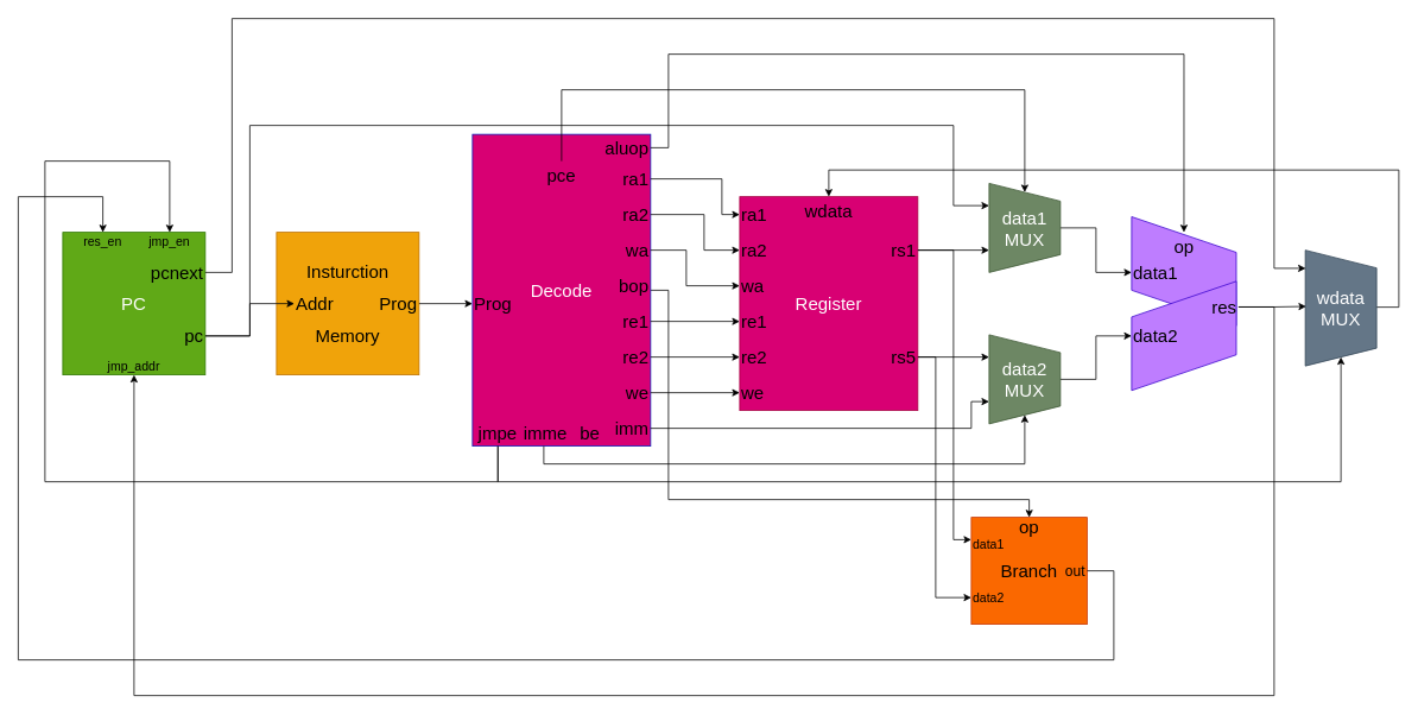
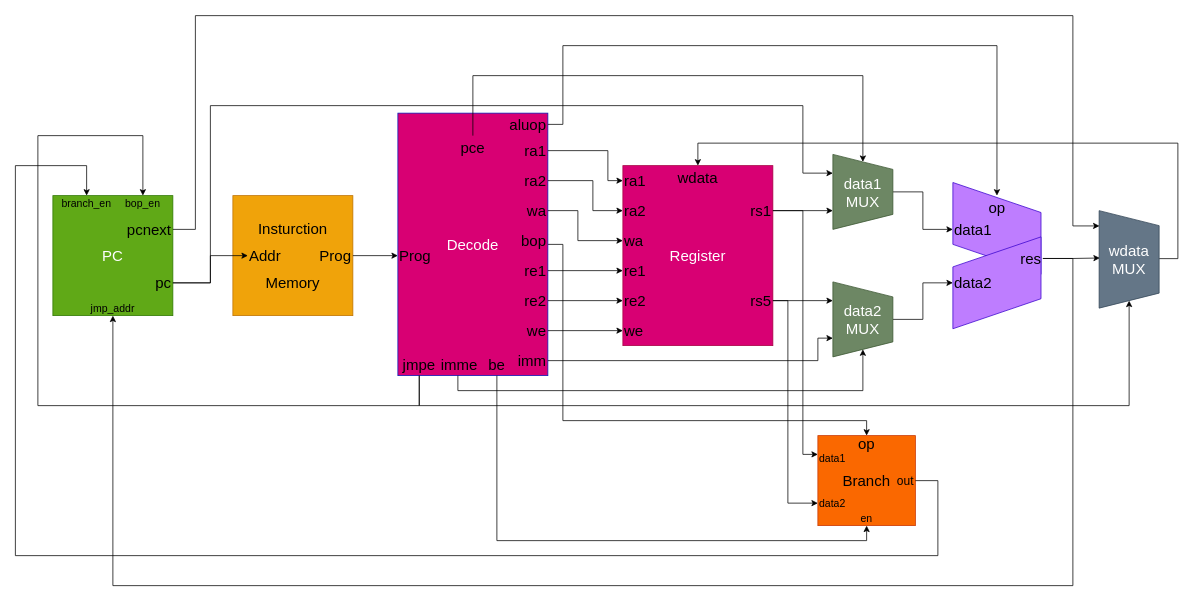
  <mxCell id="0" />
  <mxCell id="1" parent="0" />
  <mxCell id="2" value="" style="shape=parallelogram;perimeter=parallelogramPerimeter;whiteSpace=wrap;html=1;fixedSize=1;fontSize=20;rotation=90;size=40.02;flipV=1;flipH=1;fillColor=#BE7DFF;fontColor=#ffffff;strokeColor=#3700CC;" parent="1" vertex="1"><mxGeometry x="1267.5" y="245" width="122.52" height="117.5" as="geometry" /></mxCell>
  <mxCell id="3" style="edgeStyle=orthogonalEdgeStyle;rounded=0;orthogonalLoop=1;jettySize=auto;html=1;entryX=0.5;entryY=0;entryDx=0;entryDy=0;fontSize=14;" parent="1" source="4" target="68" edge="1"><mxGeometry relative="1" as="geometry"><Array as="points"><mxPoint x="750" y="325" /><mxPoint x="750" y="560" /><mxPoint x="1155" y="560" /></Array></mxGeometry></mxCell>
  <mxCell id="4" value="Decode" style="rounded=0;whiteSpace=wrap;html=1;fontSize=20;fillColor=#d80073;fontColor=#ffffff;strokeColor=#001DBC;" parent="1" vertex="1"><mxGeometry x="530" y="150" width="200" height="350" as="geometry" /></mxCell>
  <mxCell id="5" style="edgeStyle=orthogonalEdgeStyle;rounded=0;orthogonalLoop=1;jettySize=auto;html=1;entryX=0.5;entryY=0;entryDx=0;entryDy=0;fontSize=14;" parent="1" source="7" target="62" edge="1"><mxGeometry relative="1" as="geometry"><Array as="points"><mxPoint x="558" y="540" /><mxPoint x="50" y="540" /><mxPoint x="50" y="180" /><mxPoint x="190" y="180" /></Array></mxGeometry></mxCell>
  <mxCell id="6" style="edgeStyle=orthogonalEdgeStyle;rounded=0;orthogonalLoop=1;jettySize=auto;html=1;entryX=1;entryY=0.5;entryDx=0;entryDy=0;fontSize=16;fontColor=#000000;" parent="1" source="7" target="72" edge="1"><mxGeometry relative="1" as="geometry"><Array as="points"><mxPoint x="558" y="540" /><mxPoint x="1505" y="540" /></Array></mxGeometry></mxCell>
  <mxCell id="7" value="jmpe" style="text;html=1;strokeColor=none;fillColor=none;align=center;verticalAlign=middle;whiteSpace=wrap;rounded=0;fontSize=20;" parent="1" vertex="1"><mxGeometry x="530" y="470" width="57" height="30" as="geometry" /></mxCell>
  <mxCell id="8" style="edgeStyle=orthogonalEdgeStyle;rounded=0;orthogonalLoop=1;jettySize=auto;html=1;entryX=0;entryY=0.5;entryDx=0;entryDy=0;fontSize=14;fontColor=#000000;" parent="1" source="9" target="43" edge="1"><mxGeometry relative="1" as="geometry"><Array as="points"><mxPoint x="630" y="100" /><mxPoint x="1150" y="100" /></Array></mxGeometry></mxCell>
  <mxCell id="9" value="pce" style="text;html=1;strokeColor=none;fillColor=none;align=center;verticalAlign=middle;whiteSpace=wrap;rounded=0;fontSize=20;" parent="1" vertex="1"><mxGeometry x="607" y="180" width="46" height="30" as="geometry" /></mxCell>
  <mxCell id="10" style="edgeStyle=orthogonalEdgeStyle;rounded=0;orthogonalLoop=1;jettySize=auto;html=1;entryX=0;entryY=0.5;entryDx=0;entryDy=0;fontSize=14;fontColor=#000000;" parent="1" source="11" target="29" edge="1"><mxGeometry relative="1" as="geometry"><Array as="points"><mxPoint x="810" y="200" /><mxPoint x="810" y="240" /></Array></mxGeometry></mxCell>
  <mxCell id="11" value="ra1" style="text;html=1;strokeColor=none;fillColor=none;align=right;verticalAlign=middle;whiteSpace=wrap;rounded=0;fontSize=20;" parent="1" vertex="1"><mxGeometry x="670" y="185" width="60" height="30" as="geometry" /></mxCell>
  <mxCell id="12" style="edgeStyle=orthogonalEdgeStyle;rounded=0;orthogonalLoop=1;jettySize=auto;html=1;entryX=0;entryY=0.5;entryDx=0;entryDy=0;fontSize=14;fontColor=#000000;" parent="1" source="13" target="30" edge="1"><mxGeometry relative="1" as="geometry"><Array as="points"><mxPoint x="790" y="240" /><mxPoint x="790" y="280" /></Array></mxGeometry></mxCell>
  <mxCell id="13" value="ra2" style="text;html=1;strokeColor=none;fillColor=none;align=right;verticalAlign=middle;whiteSpace=wrap;rounded=0;fontSize=20;" parent="1" vertex="1"><mxGeometry x="670" y="225" width="60" height="30" as="geometry" /></mxCell>
  <mxCell id="14" style="edgeStyle=orthogonalEdgeStyle;rounded=0;orthogonalLoop=1;jettySize=auto;html=1;entryX=0;entryY=0.5;entryDx=0;entryDy=0;fontSize=14;fontColor=#000000;" parent="1" source="15" target="31" edge="1"><mxGeometry relative="1" as="geometry"><Array as="points"><mxPoint x="770" y="280" /><mxPoint x="770" y="320" /></Array></mxGeometry></mxCell>
  <mxCell id="15" value="wa" style="text;html=1;strokeColor=none;fillColor=none;align=right;verticalAlign=middle;whiteSpace=wrap;rounded=0;fontSize=20;" parent="1" vertex="1"><mxGeometry x="670" y="265" width="60" height="30" as="geometry" /></mxCell>
  <mxCell id="16" style="edgeStyle=orthogonalEdgeStyle;rounded=0;orthogonalLoop=1;jettySize=auto;html=1;entryX=0.5;entryY=0;entryDx=0;entryDy=0;fontSize=14;fontColor=#000000;exitX=1;exitY=0.5;exitDx=0;exitDy=0;" parent="1" source="17" target="49" edge="1"><mxGeometry relative="1" as="geometry"><Array as="points"><mxPoint x="750" y="165" /><mxPoint x="750" y="60" /><mxPoint x="1329" y="60" /></Array></mxGeometry></mxCell>
  <mxCell id="17" value="aluop" style="text;html=1;strokeColor=none;fillColor=none;align=right;verticalAlign=middle;whiteSpace=wrap;rounded=0;fontSize=20;" parent="1" vertex="1"><mxGeometry x="670" y="150" width="60" height="30" as="geometry" /></mxCell>
  <mxCell id="18" style="edgeStyle=orthogonalEdgeStyle;rounded=0;orthogonalLoop=1;jettySize=auto;html=1;fontSize=14;fontColor=#000000;" parent="1" source="19" target="32" edge="1"><mxGeometry relative="1" as="geometry" /></mxCell>
  <mxCell id="19" value="re1" style="text;html=1;strokeColor=none;fillColor=none;align=right;verticalAlign=middle;whiteSpace=wrap;rounded=0;fontSize=20;" parent="1" vertex="1"><mxGeometry x="670" y="345" width="60" height="30" as="geometry" /></mxCell>
  <mxCell id="20" style="edgeStyle=orthogonalEdgeStyle;rounded=0;orthogonalLoop=1;jettySize=auto;html=1;fontSize=14;fontColor=#000000;" parent="1" source="21" target="33" edge="1"><mxGeometry relative="1" as="geometry" /></mxCell>
  <mxCell id="21" value="re2" style="text;html=1;strokeColor=none;fillColor=none;align=right;verticalAlign=middle;whiteSpace=wrap;rounded=0;fontSize=20;" parent="1" vertex="1"><mxGeometry x="670" y="385" width="60" height="30" as="geometry" /></mxCell>
  <mxCell id="22" style="edgeStyle=orthogonalEdgeStyle;rounded=0;orthogonalLoop=1;jettySize=auto;html=1;entryX=0;entryY=0.5;entryDx=0;entryDy=0;fontSize=14;fontColor=#000000;" parent="1" source="23" target="34" edge="1"><mxGeometry relative="1" as="geometry" /></mxCell>
  <mxCell id="23" value="we" style="text;html=1;strokeColor=none;fillColor=none;align=right;verticalAlign=middle;whiteSpace=wrap;rounded=0;fontSize=20;" parent="1" vertex="1"><mxGeometry x="670" y="425" width="60" height="30" as="geometry" /></mxCell>
  <mxCell id="24" style="edgeStyle=orthogonalEdgeStyle;rounded=0;orthogonalLoop=1;jettySize=auto;html=1;entryX=0.75;entryY=1;entryDx=0;entryDy=0;fontSize=14;fontColor=#000000;" parent="1" source="25" target="45" edge="1"><mxGeometry relative="1" as="geometry"><Array as="points"><mxPoint x="1090" y="480" /><mxPoint x="1090" y="450" /></Array></mxGeometry></mxCell>
  <mxCell id="25" value="imm" style="text;html=1;strokeColor=none;fillColor=none;align=right;verticalAlign=middle;whiteSpace=wrap;rounded=0;fontSize=20;" parent="1" vertex="1"><mxGeometry x="670" y="465" width="60" height="30" as="geometry" /></mxCell>
  <mxCell id="26" style="edgeStyle=orthogonalEdgeStyle;rounded=0;orthogonalLoop=1;jettySize=auto;html=1;entryX=1;entryY=0.5;entryDx=0;entryDy=0;fontSize=14;fontColor=#000000;" parent="1" source="27" target="45" edge="1"><mxGeometry relative="1" as="geometry"><Array as="points"><mxPoint x="610" y="520" /><mxPoint x="1150" y="520" /></Array></mxGeometry></mxCell>
  <mxCell id="27" value="imme" style="text;html=1;strokeColor=none;fillColor=none;align=center;verticalAlign=middle;whiteSpace=wrap;rounded=0;fontSize=20;" parent="1" vertex="1"><mxGeometry x="587" y="470" width="50" height="30" as="geometry" /></mxCell>
  <mxCell id="28" value="Register" style="rounded=0;whiteSpace=wrap;html=1;fontSize=20;fillColor=#d80073;fontColor=#ffffff;strokeColor=#A50040;" parent="1" vertex="1"><mxGeometry x="830" y="220" width="200" height="240" as="geometry" /></mxCell>
  <mxCell id="29" value="ra1" style="text;html=1;strokeColor=none;fillColor=none;align=left;verticalAlign=middle;whiteSpace=wrap;rounded=0;fontSize=20;" parent="1" vertex="1"><mxGeometry x="830" y="225" width="60" height="30" as="geometry" /></mxCell>
  <mxCell id="30" value="ra2" style="text;html=1;strokeColor=none;fillColor=none;align=left;verticalAlign=middle;whiteSpace=wrap;rounded=0;fontSize=20;" parent="1" vertex="1"><mxGeometry x="830" y="265" width="60" height="30" as="geometry" /></mxCell>
  <mxCell id="31" value="wa" style="text;html=1;strokeColor=none;fillColor=none;align=left;verticalAlign=middle;whiteSpace=wrap;rounded=0;fontSize=20;" parent="1" vertex="1"><mxGeometry x="830" y="305" width="60" height="30" as="geometry" /></mxCell>
  <mxCell id="32" value="re1" style="text;html=1;strokeColor=none;fillColor=none;align=left;verticalAlign=middle;whiteSpace=wrap;rounded=0;fontSize=20;" parent="1" vertex="1"><mxGeometry x="830" y="345" width="60" height="30" as="geometry" /></mxCell>
  <mxCell id="33" value="re2" style="text;html=1;strokeColor=none;fillColor=none;align=left;verticalAlign=middle;whiteSpace=wrap;rounded=0;fontSize=20;" parent="1" vertex="1"><mxGeometry x="830" y="385" width="60" height="30" as="geometry" /></mxCell>
  <mxCell id="34" value="we" style="text;html=1;strokeColor=none;fillColor=none;align=left;verticalAlign=middle;whiteSpace=wrap;rounded=0;fontSize=20;" parent="1" vertex="1"><mxGeometry x="830" y="425" width="60" height="30" as="geometry" /></mxCell>
  <mxCell id="35" value="wdata" style="text;html=1;strokeColor=none;fillColor=none;align=center;verticalAlign=middle;whiteSpace=wrap;rounded=0;fontSize=20;" parent="1" vertex="1"><mxGeometry x="900" y="220" width="60" height="30" as="geometry" /></mxCell>
  <mxCell id="36" style="edgeStyle=orthogonalEdgeStyle;rounded=0;orthogonalLoop=1;jettySize=auto;html=1;entryX=0.75;entryY=1;entryDx=0;entryDy=0;fontSize=14;fontColor=#000000;" parent="1" source="38" target="43" edge="1"><mxGeometry relative="1" as="geometry" /></mxCell>
  <mxCell id="37" style="edgeStyle=orthogonalEdgeStyle;rounded=0;orthogonalLoop=1;jettySize=auto;html=1;entryX=0;entryY=0.25;entryDx=0;entryDy=0;fontSize=14;fontColor=#000000;" parent="1" source="38" target="66" edge="1"><mxGeometry relative="1" as="geometry"><Array as="points"><mxPoint x="1070" y="280" /><mxPoint x="1070" y="605" /></Array></mxGeometry></mxCell>
  <mxCell id="38" value="rs1" style="text;html=1;strokeColor=none;fillColor=none;align=right;verticalAlign=middle;whiteSpace=wrap;rounded=0;fontSize=20;" parent="1" vertex="1"><mxGeometry x="970" y="265" width="60" height="30" as="geometry" /></mxCell>
  <mxCell id="39" style="edgeStyle=orthogonalEdgeStyle;rounded=0;orthogonalLoop=1;jettySize=auto;html=1;entryX=0.25;entryY=1;entryDx=0;entryDy=0;fontSize=14;fontColor=#000000;" parent="1" source="41" target="45" edge="1"><mxGeometry relative="1" as="geometry" /></mxCell>
  <mxCell id="40" style="edgeStyle=orthogonalEdgeStyle;rounded=0;orthogonalLoop=1;jettySize=auto;html=1;entryX=0;entryY=0.5;entryDx=0;entryDy=0;fontSize=14;fontColor=#000000;" parent="1" source="41" target="67" edge="1"><mxGeometry relative="1" as="geometry"><Array as="points"><mxPoint x="1050" y="400" /><mxPoint x="1050" y="670" /></Array></mxGeometry></mxCell>
  <mxCell id="41" value="rs5" style="text;html=1;strokeColor=none;fillColor=none;align=right;verticalAlign=middle;whiteSpace=wrap;rounded=0;fontSize=20;" parent="1" vertex="1"><mxGeometry x="970" y="385" width="60" height="30" as="geometry" /></mxCell>
  <mxCell id="42" style="edgeStyle=orthogonalEdgeStyle;rounded=0;orthogonalLoop=1;jettySize=auto;html=1;fontSize=14;fontColor=#000000;" parent="1" source="43" target="47" edge="1"><mxGeometry relative="1" as="geometry" /></mxCell>
  <mxCell id="43" value="data1&lt;br&gt;MUX" style="shape=trapezoid;perimeter=trapezoidPerimeter;whiteSpace=wrap;html=1;fixedSize=1;fontSize=20;rotation=90;horizontal=0;fillColor=#6d8764;fontColor=#ffffff;strokeColor=#3A5431;" parent="1" vertex="1"><mxGeometry x="1100" y="215" width="100" height="80" as="geometry" /></mxCell>
  <mxCell id="44" style="edgeStyle=orthogonalEdgeStyle;rounded=0;orthogonalLoop=1;jettySize=auto;html=1;fontSize=14;fontColor=#000000;" parent="1" source="45" target="48" edge="1"><mxGeometry relative="1" as="geometry" /></mxCell>
  <mxCell id="45" value="data2&lt;br&gt;MUX" style="shape=trapezoid;perimeter=trapezoidPerimeter;whiteSpace=wrap;html=1;fixedSize=1;fontSize=20;rotation=90;horizontal=0;fillColor=#6d8764;fontColor=#ffffff;strokeColor=#3A5431;" parent="1" vertex="1"><mxGeometry x="1100" y="385" width="100" height="80" as="geometry" /></mxCell>
  <mxCell id="46" value="" style="shape=parallelogram;perimeter=parallelogramPerimeter;whiteSpace=wrap;html=1;fixedSize=1;fontSize=20;rotation=90;size=40.02;flipV=1;fillColor=#BE7DFF;fontColor=#ffffff;strokeColor=#3700CC;" parent="1" vertex="1"><mxGeometry x="1267.5" y="317.5" width="122.52" height="117.5" as="geometry" /></mxCell>
  <mxCell id="47" value="data1" style="text;html=1;strokeColor=none;fillColor=none;align=left;verticalAlign=middle;whiteSpace=wrap;rounded=0;fontSize=20;" parent="1" vertex="1"><mxGeometry x="1270" y="290" width="60" height="30" as="geometry" /></mxCell>
  <mxCell id="48" value="data2" style="text;html=1;strokeColor=none;fillColor=none;align=left;verticalAlign=middle;whiteSpace=wrap;rounded=0;fontSize=20;" parent="1" vertex="1"><mxGeometry x="1270" y="361.25" width="60" height="30" as="geometry" /></mxCell>
  <mxCell id="49" value="op" style="text;html=1;strokeColor=none;fillColor=none;align=center;verticalAlign=middle;whiteSpace=wrap;rounded=0;fontSize=20;" parent="1" vertex="1"><mxGeometry x="1298.76" y="260" width="60" height="30" as="geometry" /></mxCell>
  <mxCell id="50" style="edgeStyle=orthogonalEdgeStyle;rounded=0;orthogonalLoop=1;jettySize=auto;html=1;fontSize=14;fontColor=#000000;entryX=0.486;entryY=0.988;entryDx=0;entryDy=0;entryPerimeter=0;" parent="1" source="52" target="72" edge="1"><mxGeometry relative="1" as="geometry"><Array as="points"><mxPoint x="1430" y="344" /><mxPoint x="1466" y="343" /></Array></mxGeometry></mxCell>
  <mxCell id="51" style="edgeStyle=orthogonalEdgeStyle;rounded=0;orthogonalLoop=1;jettySize=auto;html=1;entryX=0.5;entryY=1;entryDx=0;entryDy=0;fontSize=14;fontColor=#000000;" parent="1" source="52" target="63" edge="1"><mxGeometry relative="1" as="geometry"><Array as="points"><mxPoint x="1430" y="344" /><mxPoint x="1430" y="780" /><mxPoint x="150" y="780" /></Array></mxGeometry></mxCell>
  <mxCell id="52" value="res" style="text;html=1;strokeColor=none;fillColor=none;align=right;verticalAlign=middle;whiteSpace=wrap;rounded=0;fontSize=20;" parent="1" vertex="1"><mxGeometry x="1330" y="326.25" width="60" height="35" as="geometry" /></mxCell>
  <mxCell id="53" value="Insturction&lt;br&gt;&lt;br&gt;&lt;br&gt;Memory" style="rounded=0;whiteSpace=wrap;html=1;fontSize=20;fillColor=#f0a30a;fontColor=#000000;strokeColor=#BD7000;" parent="1" vertex="1"><mxGeometry x="310" y="260" width="160" height="160" as="geometry" /></mxCell>
  <mxCell id="54" value="Addr" style="text;html=1;strokeColor=none;fillColor=none;align=left;verticalAlign=middle;whiteSpace=wrap;rounded=0;fontSize=20;fontColor=#000000;" parent="1" vertex="1"><mxGeometry x="330" y="325" width="60" height="30" as="geometry" /></mxCell>
  <mxCell id="55" style="edgeStyle=orthogonalEdgeStyle;rounded=0;orthogonalLoop=1;jettySize=auto;html=1;entryX=0;entryY=0.5;entryDx=0;entryDy=0;fontSize=14;" parent="1" source="56" target="57" edge="1"><mxGeometry relative="1" as="geometry" /></mxCell>
  <mxCell id="56" value="Prog" style="text;html=1;strokeColor=none;fillColor=none;align=right;verticalAlign=middle;whiteSpace=wrap;rounded=0;fontSize=20;fontColor=#000000;" parent="1" vertex="1"><mxGeometry x="410" y="325" width="60" height="30" as="geometry" /></mxCell>
  <mxCell id="57" value="Prog" style="text;html=1;strokeColor=none;fillColor=none;align=left;verticalAlign=middle;whiteSpace=wrap;rounded=0;fontSize=20;" parent="1" vertex="1"><mxGeometry x="530" y="325" width="60" height="30" as="geometry" /></mxCell>
  <mxCell id="58" value="PC" style="rounded=0;whiteSpace=wrap;html=1;fontSize=20;fillColor=#60a917;fontColor=#ffffff;strokeColor=#2D7600;" parent="1" vertex="1"><mxGeometry x="70" y="260" width="160" height="160" as="geometry" /></mxCell>
  <mxCell id="59" style="edgeStyle=orthogonalEdgeStyle;rounded=0;orthogonalLoop=1;jettySize=auto;html=1;entryX=0;entryY=0.5;entryDx=0;entryDy=0;fontSize=14;" parent="1" source="61" target="54" edge="1"><mxGeometry relative="1" as="geometry"><Array as="points"><mxPoint x="280" y="376" /><mxPoint x="280" y="340" /></Array></mxGeometry></mxCell>
  <mxCell id="60" style="edgeStyle=orthogonalEdgeStyle;rounded=0;orthogonalLoop=1;jettySize=auto;html=1;entryX=0.25;entryY=1;entryDx=0;entryDy=0;fontSize=14;fontColor=#000000;" parent="1" source="61" target="43" edge="1"><mxGeometry relative="1" as="geometry"><Array as="points"><mxPoint x="280" y="376" /><mxPoint x="280" y="140" /><mxPoint x="1070" y="140" /><mxPoint x="1070" y="230" /></Array></mxGeometry></mxCell>
  <mxCell id="61" value="pc" style="text;html=1;strokeColor=none;fillColor=none;align=right;verticalAlign=middle;whiteSpace=wrap;rounded=0;fontSize=20;" parent="1" vertex="1"><mxGeometry x="200" y="361.25" width="30" height="30" as="geometry" /></mxCell>
- <mxCell id="62" value="jmp_en" style="text;html=1;strokeColor=none;fillColor=none;align=center;verticalAlign=middle;whiteSpace=wrap;rounded=0;fontSize=14;" parent="1" vertex="1"><mxGeometry x="160" y="260" width="60" height="20" as="geometry" /></mxCell>
+ <mxCell id="62" value="bop_en" style="text;html=1;strokeColor=none;fillColor=none;align=center;verticalAlign=middle;whiteSpace=wrap;rounded=0;fontSize=14;" parent="1" vertex="1"><mxGeometry x="160" y="260" width="60" height="20" as="geometry" /></mxCell>
  <mxCell id="63" value="jmp_addr" style="text;html=1;strokeColor=none;fillColor=none;align=center;verticalAlign=middle;whiteSpace=wrap;rounded=0;fontSize=14;" parent="1" vertex="1"><mxGeometry x="105" y="400" width="90" height="20" as="geometry" /></mxCell>
- <mxCell id="64" value="res_en" style="text;html=1;strokeColor=none;fillColor=none;align=center;verticalAlign=middle;whiteSpace=wrap;rounded=0;fontSize=14;" parent="1" vertex="1"><mxGeometry x="80" y="260" width="70" height="20" as="geometry" /></mxCell>
+ <mxCell id="64" value="branch_en" style="text;html=1;strokeColor=none;fillColor=none;align=center;verticalAlign=middle;whiteSpace=wrap;rounded=0;fontSize=14;" parent="1" vertex="1"><mxGeometry x="80" y="260" width="70" height="20" as="geometry" /></mxCell>
  <mxCell id="65" value="Branch" style="rounded=0;whiteSpace=wrap;html=1;fontSize=20;fillColor=#fa6800;fontColor=#000000;strokeColor=#C73500;" parent="1" vertex="1"><mxGeometry x="1090" y="580" width="130" height="120" as="geometry" /></mxCell>
  <mxCell id="66" value="data1" style="text;html=1;strokeColor=none;fillColor=none;align=left;verticalAlign=middle;whiteSpace=wrap;rounded=0;fontSize=14;fontColor=#000000;" parent="1" vertex="1"><mxGeometry x="1090" y="600" width="60" height="20" as="geometry" /></mxCell>
  <mxCell id="67" value="data2" style="text;html=1;strokeColor=none;fillColor=none;align=left;verticalAlign=middle;whiteSpace=wrap;rounded=0;fontSize=14;fontColor=#000000;" parent="1" vertex="1"><mxGeometry x="1090" y="660" width="60" height="20" as="geometry" /></mxCell>
  <mxCell id="68" value="op" style="text;html=1;strokeColor=none;fillColor=none;align=center;verticalAlign=middle;whiteSpace=wrap;rounded=0;fontSize=20;fontColor=#000000;" parent="1" vertex="1"><mxGeometry x="1125" y="580" width="60" height="20" as="geometry" /></mxCell>
  <mxCell id="69" style="edgeStyle=orthogonalEdgeStyle;rounded=0;orthogonalLoop=1;jettySize=auto;html=1;entryX=0.5;entryY=0;entryDx=0;entryDy=0;fontSize=14;fontColor=#000000;" parent="1" source="70" target="64" edge="1"><mxGeometry relative="1" as="geometry"><Array as="points"><mxPoint x="1250" y="640" /><mxPoint x="1250" y="740" /><mxPoint x="20" y="740" /><mxPoint x="20" y="220" /><mxPoint x="115" y="220" /></Array></mxGeometry></mxCell>
  <mxCell id="70" value="out" style="text;html=1;strokeColor=none;fillColor=none;align=right;verticalAlign=middle;whiteSpace=wrap;rounded=0;fontSize=16;fontColor=#000000;" parent="1" vertex="1"><mxGeometry x="1160" y="622.5" width="60" height="35" as="geometry" /></mxCell>
  <mxCell id="71" style="edgeStyle=orthogonalEdgeStyle;rounded=0;orthogonalLoop=1;jettySize=auto;html=1;entryX=0.5;entryY=0;entryDx=0;entryDy=0;fontSize=14;fontColor=#000000;" parent="1" target="35" edge="1"><mxGeometry relative="1" as="geometry"><mxPoint x="1545" y="344" as="sourcePoint" /><Array as="points"><mxPoint x="1570" y="344" /><mxPoint x="1570" y="190" /><mxPoint x="930" y="190" /></Array></mxGeometry></mxCell>
  <mxCell id="72" value="wdata&lt;br&gt;MUX" style="shape=trapezoid;perimeter=trapezoidPerimeter;whiteSpace=wrap;html=1;fixedSize=1;fontSize=20;rotation=90;horizontal=0;fillColor=#647687;fontColor=#ffffff;strokeColor=#314354;" parent="1" vertex="1"><mxGeometry x="1440" y="305" width="130" height="80" as="geometry" /></mxCell>
  <mxCell id="73" style="edgeStyle=orthogonalEdgeStyle;rounded=0;orthogonalLoop=1;jettySize=auto;html=1;fontSize=14;fontColor=#000000;entryX=0.157;entryY=0.994;entryDx=0;entryDy=0;entryPerimeter=0;" parent="1" source="74" target="72" edge="1"><mxGeometry relative="1" as="geometry"><Array as="points"><mxPoint x="260" y="305" /><mxPoint x="260" y="20" /><mxPoint x="1430" y="20" /><mxPoint x="1430" y="300" /><mxPoint x="1466" y="300" /></Array></mxGeometry></mxCell>
  <mxCell id="74" value="pcnext" style="text;html=1;strokeColor=none;fillColor=none;align=right;verticalAlign=middle;whiteSpace=wrap;rounded=0;fontSize=20;" parent="1" vertex="1"><mxGeometry x="170" y="290" width="60" height="30" as="geometry" /></mxCell>
  <mxCell id="75" value="bop" style="text;html=1;strokeColor=none;fillColor=none;align=right;verticalAlign=middle;whiteSpace=wrap;rounded=0;fontSize=20;" parent="1" vertex="1"><mxGeometry x="670" y="305" width="60" height="30" as="geometry" /></mxCell>
+ <mxCell id="76" value="en" style="text;html=1;strokeColor=none;fillColor=none;align=center;verticalAlign=middle;whiteSpace=wrap;rounded=0;fontSize=14;fontColor=#000000;" parent="1" vertex="1"><mxGeometry x="1140" y="680" width="30" height="20" as="geometry" /></mxCell>
+ <mxCell id="77" style="edgeStyle=orthogonalEdgeStyle;rounded=0;orthogonalLoop=1;jettySize=auto;html=1;entryX=0.5;entryY=1;entryDx=0;entryDy=0;fontSize=20;" parent="1" source="78" target="76" edge="1"><mxGeometry relative="1" as="geometry"><Array as="points"><mxPoint x="662" y="720" /><mxPoint x="1155" y="720" /></Array></mxGeometry></mxCell>
  <mxCell id="78" value="be" style="text;html=1;strokeColor=none;fillColor=none;align=center;verticalAlign=middle;whiteSpace=wrap;rounded=0;fontSize=20;" parent="1" vertex="1"><mxGeometry x="637" y="470" width="50" height="30" as="geometry" /></mxCell>
